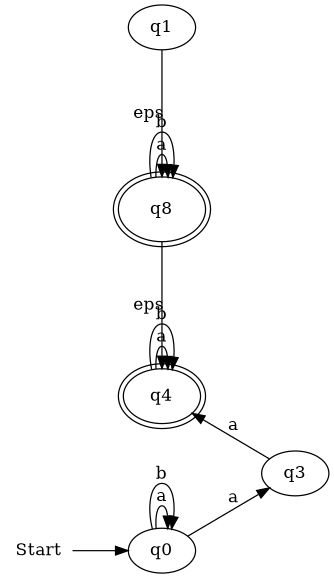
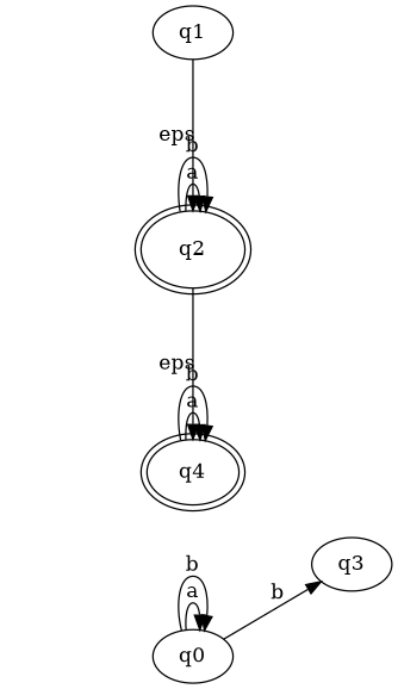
  digraph {
    rankdir=LR
    q0
    q1
-   q2 [peripheries=2 label=q8]
+   q2 [peripheries=2]
    q4 [peripheries=2]
    q3
-   Start [shape=plaintext]
    subgraph sub_1 {
      subgraph sub_2 {
        rank=same
        q0
        q1
        q2
      }
    }
    subgraph sub_3 {
      subgraph sub_4 {
        rank=same
        q2
        q4
      }
    }
    q0 -> q0 [label=a]
    q0 -> q0 [label=b]
-   q0 -> q3 [label=a]
+   q0 -> q3 [label=b]
    q1 -> q2 [label=eps]
    q2 -> q2 [label=a]
    q2 -> q2 [label=b]
    q2 -> q4 [label=eps samerank=true]
    q4 -> q4 [label=a]
    q4 -> q4 [label=b]
-   q3 -> q4 [label=a]
-   Start -> q0
  }
